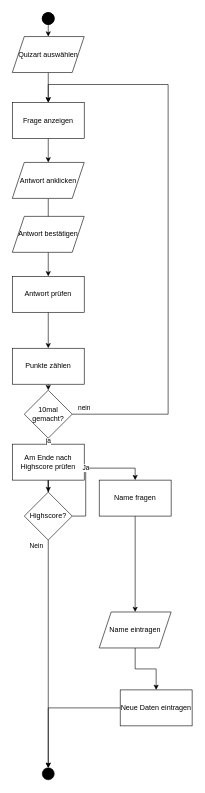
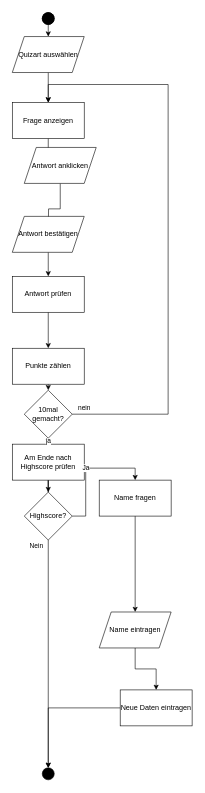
  <mxCell id="0" />
  <mxCell id="1" parent="0" />
  <mxCell id="2" style="edgeStyle=orthogonalEdgeStyle;rounded=0;orthogonalLoop=1;jettySize=auto;html=1;entryX=0.5;entryY=0;entryDx=0;entryDy=0;" edge="1" parent="1" source="3" target="21"><mxGeometry relative="1" as="geometry" /></mxCell>
  <mxCell id="3" value="Neue Daten eintragen" style="rounded=0;whiteSpace=wrap;html=1;" vertex="1" parent="1"><mxGeometry x="200" y="1150" width="120" height="60" as="geometry" /></mxCell>
  <mxCell id="4" style="edgeStyle=orthogonalEdgeStyle;rounded=0;orthogonalLoop=1;jettySize=auto;html=1;entryX=0.5;entryY=0;entryDx=0;entryDy=0;" edge="1" parent="1" source="5" target="26"><mxGeometry relative="1" as="geometry" /></mxCell>
  <mxCell id="5" value="Name fragen" style="rounded=0;whiteSpace=wrap;html=1;" vertex="1" parent="1"><mxGeometry x="165" y="800" width="120" height="60" as="geometry" /></mxCell>
  <mxCell id="6" style="edgeStyle=orthogonalEdgeStyle;rounded=0;orthogonalLoop=1;jettySize=auto;html=1;entryX=0.5;entryY=0;entryDx=0;entryDy=0;" edge="1" parent="1" source="7" target="10"><mxGeometry relative="1" as="geometry" /></mxCell>
  <mxCell id="7" value="Frage anzeigen" style="rounded=0;whiteSpace=wrap;html=1;" vertex="1" parent="1"><mxGeometry x="20" y="170" width="120" height="60" as="geometry" /></mxCell>
  <mxCell id="8" value="" style="ellipse;whiteSpace=wrap;html=1;aspect=fixed;fillColor=#000000;" vertex="1" parent="1"><mxGeometry x="70" y="20" width="20" height="20" as="geometry" /></mxCell>
  <mxCell id="9" style="edgeStyle=orthogonalEdgeStyle;rounded=0;orthogonalLoop=1;jettySize=auto;html=1;entryX=0.5;entryY=0;entryDx=0;entryDy=0;" edge="1" parent="1" source="10"><mxGeometry relative="1" as="geometry"><mxPoint x="80" y="390" as="targetPoint" /></mxGeometry></mxCell>
- <mxCell id="10" value="Antwort anklicken" style="shape=parallelogram;perimeter=parallelogramPerimeter;whiteSpace=wrap;html=1;fixedSize=1;" vertex="1" parent="1"><mxGeometry x="20" y="270" width="120" height="60" as="geometry" /></mxCell>
+ <mxCell id="10" value="Antwort anklicken" style="shape=parallelogram;perimeter=parallelogramPerimeter;whiteSpace=wrap;html=1;fixedSize=1;" vertex="1" parent="1"><mxGeometry x="40" y="245" width="120" height="60" as="geometry" /></mxCell>
  <mxCell id="11" style="edgeStyle=orthogonalEdgeStyle;rounded=0;orthogonalLoop=1;jettySize=auto;html=1;entryX=0.5;entryY=0;entryDx=0;entryDy=0;" edge="1" parent="1" source="12" target="16"><mxGeometry relative="1" as="geometry" /></mxCell>
  <mxCell id="12" value="Antwort bestätigen" style="shape=parallelogram;perimeter=parallelogramPerimeter;whiteSpace=wrap;html=1;fixedSize=1;" vertex="1" parent="1"><mxGeometry x="20" y="360" width="120" height="60" as="geometry" /></mxCell>
  <mxCell id="13" style="edgeStyle=orthogonalEdgeStyle;rounded=0;orthogonalLoop=1;jettySize=auto;html=1;exitX=0.5;exitY=1;exitDx=0;exitDy=0;entryX=0.5;entryY=0;entryDx=0;entryDy=0;" edge="1" parent="1" source="14" target="31"><mxGeometry relative="1" as="geometry" /></mxCell>
  <mxCell id="14" value="Punkte zählen" style="rounded=0;whiteSpace=wrap;html=1;" vertex="1" parent="1"><mxGeometry x="20" y="580" width="120" height="60" as="geometry" /></mxCell>
  <mxCell id="15" style="edgeStyle=orthogonalEdgeStyle;rounded=0;orthogonalLoop=1;jettySize=auto;html=1;" edge="1" parent="1" source="16" target="14"><mxGeometry relative="1" as="geometry" /></mxCell>
  <mxCell id="16" value="Antwort prüfen" style="rounded=0;whiteSpace=wrap;html=1;" vertex="1" parent="1"><mxGeometry x="20" y="460" width="120" height="60" as="geometry" /></mxCell>
  <mxCell id="17" style="edgeStyle=orthogonalEdgeStyle;rounded=0;orthogonalLoop=1;jettySize=auto;html=1;" edge="1" parent="1" source="18" target="24"><mxGeometry relative="1" as="geometry" /></mxCell>
  <mxCell id="18" value="Am Ende nach Highscore prüfen" style="rounded=0;whiteSpace=wrap;html=1;" vertex="1" parent="1"><mxGeometry x="20" y="740" width="120" height="60" as="geometry" /></mxCell>
  <mxCell id="19" style="edgeStyle=orthogonalEdgeStyle;rounded=0;orthogonalLoop=1;jettySize=auto;html=1;exitX=0.5;exitY=1;exitDx=0;exitDy=0;" edge="1" parent="1" source="20"><mxGeometry relative="1" as="geometry"><mxPoint x="80" y="60" as="targetPoint" /><Array as="points"><mxPoint x="80" y="60" /></Array></mxGeometry></mxCell>
  <mxCell id="20" value="" style="ellipse;whiteSpace=wrap;html=1;aspect=fixed;fillColor=#000000;" vertex="1" parent="1"><mxGeometry x="70" y="20" width="20" height="20" as="geometry" /></mxCell>
  <mxCell id="21" value="" style="ellipse;whiteSpace=wrap;html=1;aspect=fixed;fillColor=#000000;" vertex="1" parent="1"><mxGeometry x="70" y="1280" width="20" height="20" as="geometry" /></mxCell>
  <mxCell id="22" value="Nein" style="edgeStyle=orthogonalEdgeStyle;rounded=0;orthogonalLoop=1;jettySize=auto;html=1;entryX=0.5;entryY=0;entryDx=0;entryDy=0;" edge="1" parent="1" source="24" target="21"><mxGeometry x="-0.947" y="-20" relative="1" as="geometry"><mxPoint x="-120" y="900" as="targetPoint" /><mxPoint as="offset" /></mxGeometry></mxCell>
  <mxCell id="23" value="Ja" style="edgeStyle=orthogonalEdgeStyle;rounded=0;orthogonalLoop=1;jettySize=auto;html=1;entryX=0.5;entryY=0;entryDx=0;entryDy=0;" edge="1" parent="1" source="24" target="5"><mxGeometry relative="1" as="geometry" /></mxCell>
  <mxCell id="24" value="Highscore?" style="rhombus;whiteSpace=wrap;html=1;fillColor=default;gradientColor=none;" vertex="1" parent="1"><mxGeometry x="40" y="820" width="80" height="80" as="geometry" /></mxCell>
  <mxCell id="25" style="edgeStyle=orthogonalEdgeStyle;rounded=0;orthogonalLoop=1;jettySize=auto;html=1;entryX=0.5;entryY=0;entryDx=0;entryDy=0;" edge="1" parent="1" source="26" target="3"><mxGeometry relative="1" as="geometry" /></mxCell>
  <mxCell id="26" value="Name eintragen" style="shape=parallelogram;perimeter=parallelogramPerimeter;whiteSpace=wrap;html=1;fixedSize=1;" vertex="1" parent="1"><mxGeometry x="165" y="1020" width="120" height="60" as="geometry" /></mxCell>
  <mxCell id="27" style="edgeStyle=orthogonalEdgeStyle;rounded=0;orthogonalLoop=1;jettySize=auto;html=1;entryX=0.5;entryY=0;entryDx=0;entryDy=0;" edge="1" parent="1" source="28" target="7"><mxGeometry relative="1" as="geometry" /></mxCell>
  <mxCell id="28" value="Quizart auswählen" style="shape=parallelogram;perimeter=parallelogramPerimeter;whiteSpace=wrap;html=1;fixedSize=1;fillColor=default;gradientColor=none;" vertex="1" parent="1"><mxGeometry x="20" y="60" width="120" height="60" as="geometry" /></mxCell>
  <mxCell id="29" value="ja" style="edgeStyle=orthogonalEdgeStyle;rounded=0;orthogonalLoop=1;jettySize=auto;html=1;exitX=0.5;exitY=1;exitDx=0;exitDy=0;entryX=0.5;entryY=0;entryDx=0;entryDy=0;" edge="1" parent="1" source="31" target="18"><mxGeometry relative="1" as="geometry" /></mxCell>
  <mxCell id="30" value="nein" style="edgeStyle=orthogonalEdgeStyle;rounded=0;orthogonalLoop=1;jettySize=auto;html=1;exitX=1;exitY=0.5;exitDx=0;exitDy=0;" edge="1" parent="1" source="31"><mxGeometry x="-0.957" y="10" relative="1" as="geometry"><mxPoint x="80" y="170" as="targetPoint" /><Array as="points"><mxPoint x="280" y="690" /><mxPoint x="280" y="140" /><mxPoint x="80" y="140" /></Array><mxPoint as="offset" /></mxGeometry></mxCell>
  <mxCell id="31" value="10mal gemacht?" style="rhombus;whiteSpace=wrap;html=1;fillColor=default;gradientColor=none;" vertex="1" parent="1"><mxGeometry x="40" y="650" width="80" height="80" as="geometry" /></mxCell>
